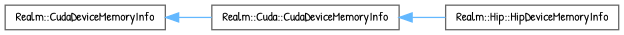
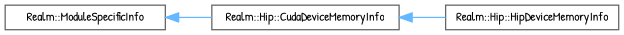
  digraph {
    fontname="Patrick Hand"
    rankdir=LR
    node [color=grey40 fillcolor=white fontname="Patrick Hand" fontsize=10 shape=box style=filled]
    edge [color=steelblue1 dir=back fontname="Patrick Hand" fontsize=10 labelfontname=Helvetica labelfontsize=10 style=solid]
-   n1 [height=0.2 label="Realm::CudaDeviceMemoryInfo" width=0.4]
-   n2 [height=0.2 label="Realm::Cuda::CudaDeviceMemoryInfo" width=0.4]
+   n1 [height=0.2 label="Realm::ModuleSpecificInfo" width=0.4]
+   n2 [height=0.2 label="Realm::Hip::CudaDeviceMemoryInfo" width=0.4]
    n3 [height=0.2 label="Realm::Hip::HipDeviceMemoryInfo" width=0.4]
    n1 -> n2
    n2 -> n3
  }
